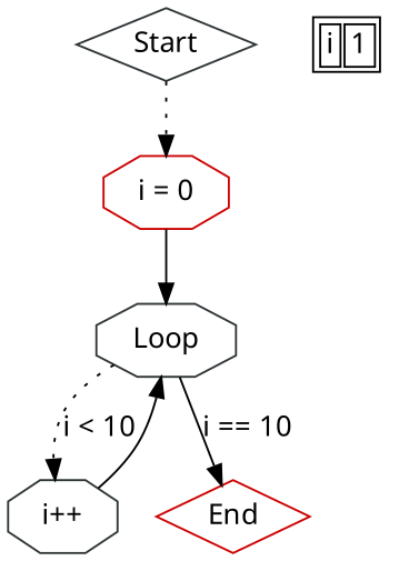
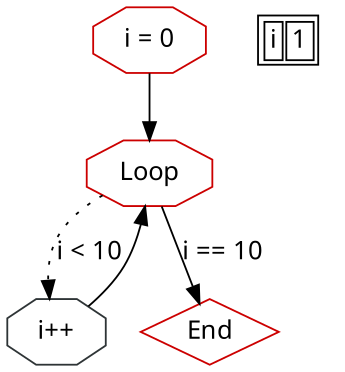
  digraph {
    fontname="Noto Sans"
    node [color="#cc0000" fontname="Noto Sans" shape=octagon]
    edge [fontname="Noto Sans" style=solid]
-   n1 [color="#2e3436" label=Start shape=diamond]
    n2 [label="i = 0"]
-   n3 [color="#2e3436" label=Loop]
+   n3 [label=Loop]
    n4 [color="#2e3436" label="i++"]
    n5 [label=End shape=diamond]
    n6 [label=<<table><tr><td>i</td><td>1</td></tr></table>> shape=none color=""]
-   n1 -> n2 [style=dotted]
    n2 -> n3
    n3 -> n4 [label="i < 10" style=dotted]
    n3 -> n5 [label="i == 10"]
    n4 -> n3
  }
